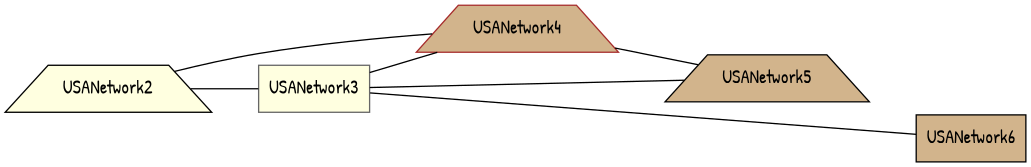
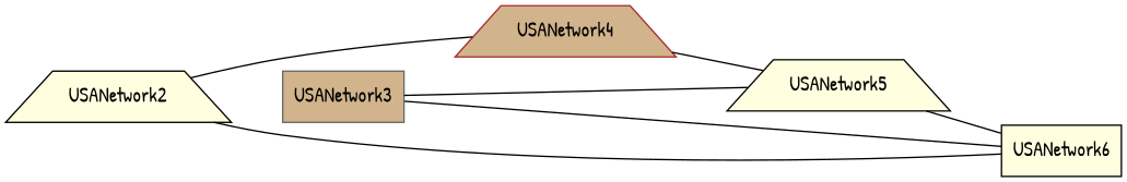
  graph {
    fontname="Patrick Hand"
    rankdir=LR
    node [color=black fillcolor=lightyellow fontname="Patrick Hand" shape=trapezium style=filled]
    edge [fontname="Patrick Hand"]
    USANetwork4 [color=brown fillcolor=tan]
    USANetwork2
-   USANetwork3 [color=gray40 shape=box]
-   USANetwork5 [fillcolor=tan]
-   USANetwork6 [fillcolor=tan shape=box]
+   USANetwork3 [color=gray40 fillcolor=tan shape=box]
+   USANetwork5
+   USANetwork6 [shape=box]
    USANetwork4 -- USANetwork5 [distance=6]
    USANetwork2 -- USANetwork4 [distance=9]
-   USANetwork2 -- USANetwork3 [distance=4]
-   USANetwork3 -- USANetwork4 [distance=15]
+   USANetwork2 -- USANetwork6 [distance=4]
    USANetwork3 -- USANetwork5 [distance=1]
    USANetwork3 -- USANetwork6 [distance=5]
+   USANetwork5 -- USANetwork6 [distance=8]
  }
